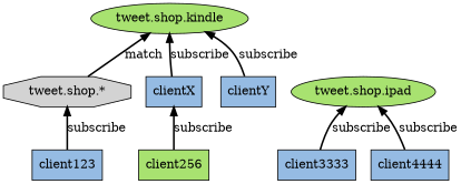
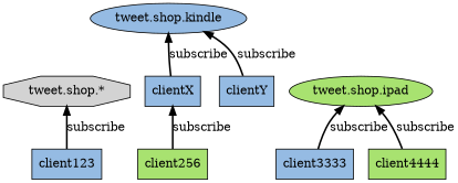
  digraph {
    rankdir=BT
    node [fillcolor="#95BBE3" style=filled shape=box]
    edge [style=bold]
-   n1 [fillcolor="#A8E270" label="tweet.shop.kindle" shape=""]
+   n1 [label="tweet.shop.kindle" shape=""]
    n2 [fillcolor="#A8E270" label="tweet.shop.ipad" shape=""]
    n3 [label="tweet.shop.*" shape=octagon fillcolor=""]
    client123
    client256 [fillcolor="#A8E270"]
    clientX
    clientY
    client3333
-   client4444
-   n3 -> n1 [label=match]
+   client4444 [fillcolor="#A8E270"]
    client123 -> n3 [label=subscribe]
    client256 -> clientX [label=subscribe]
    clientX -> n1 [label=subscribe]
    clientY -> n1 [label=subscribe]
    client3333 -> n2 [label=subscribe]
    client4444 -> n2 [label=subscribe]
  }
